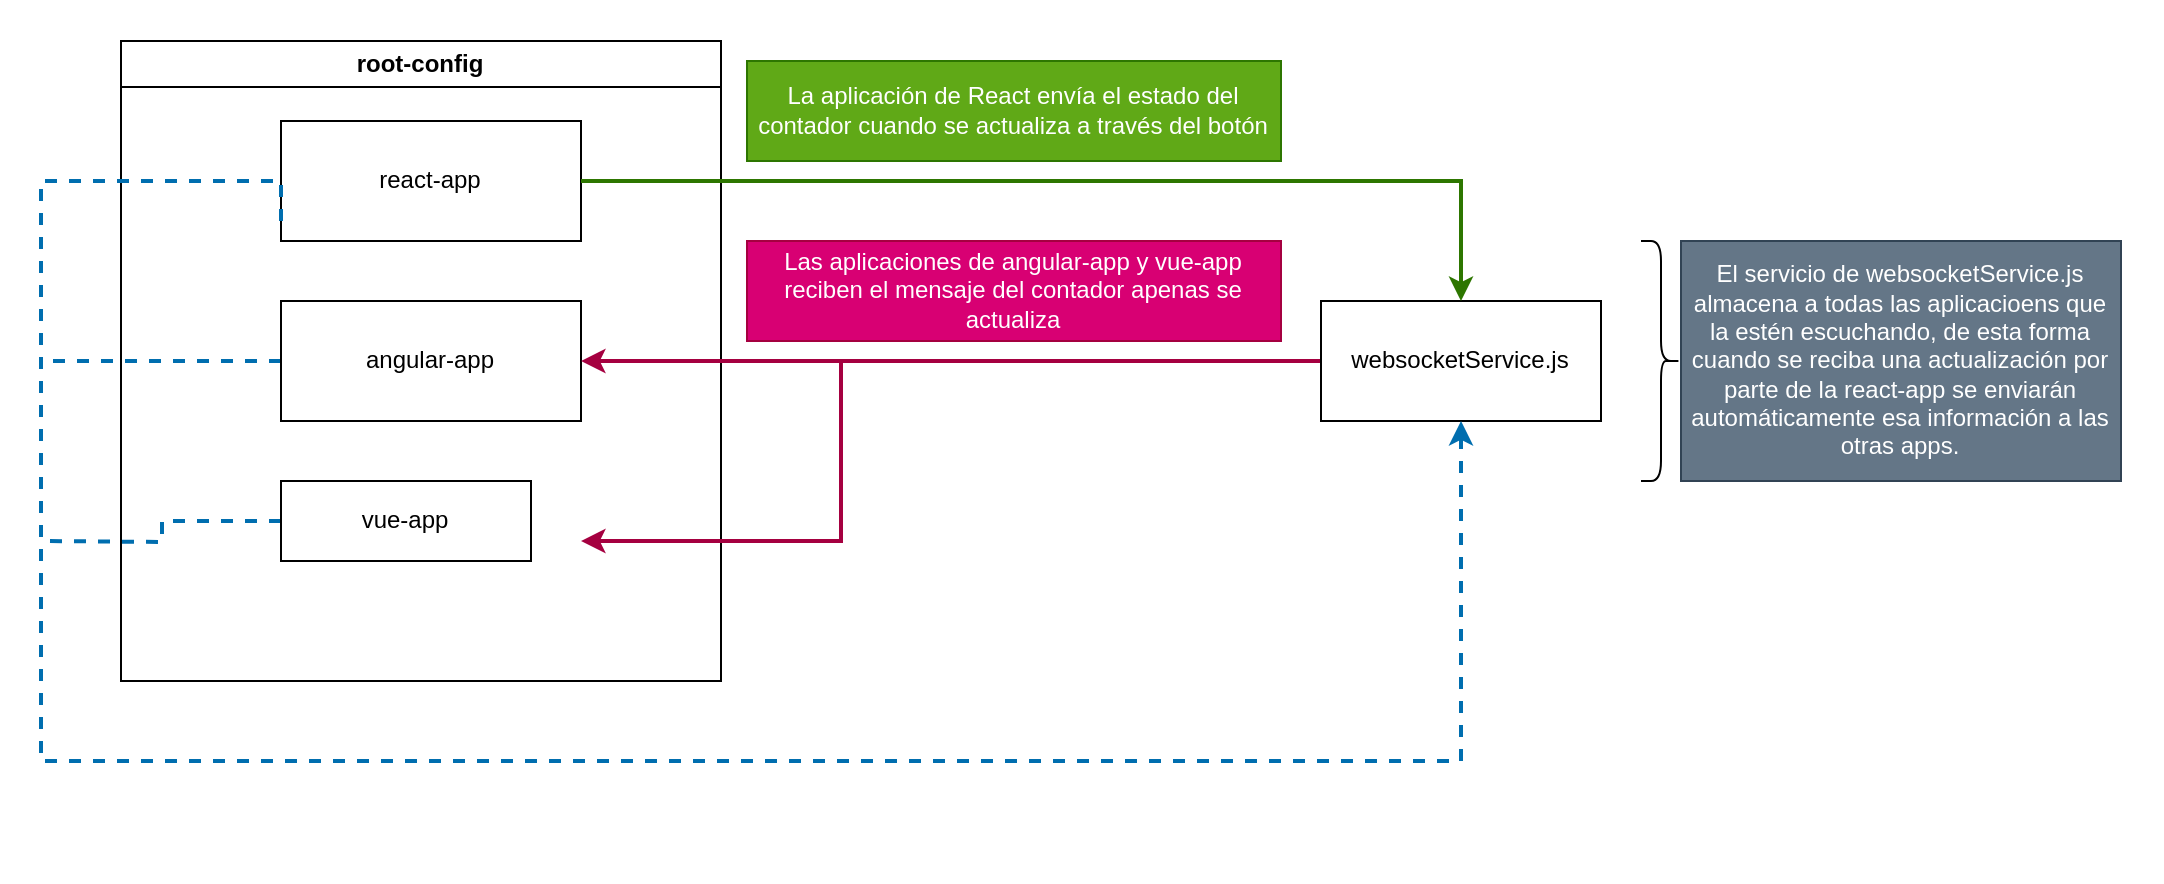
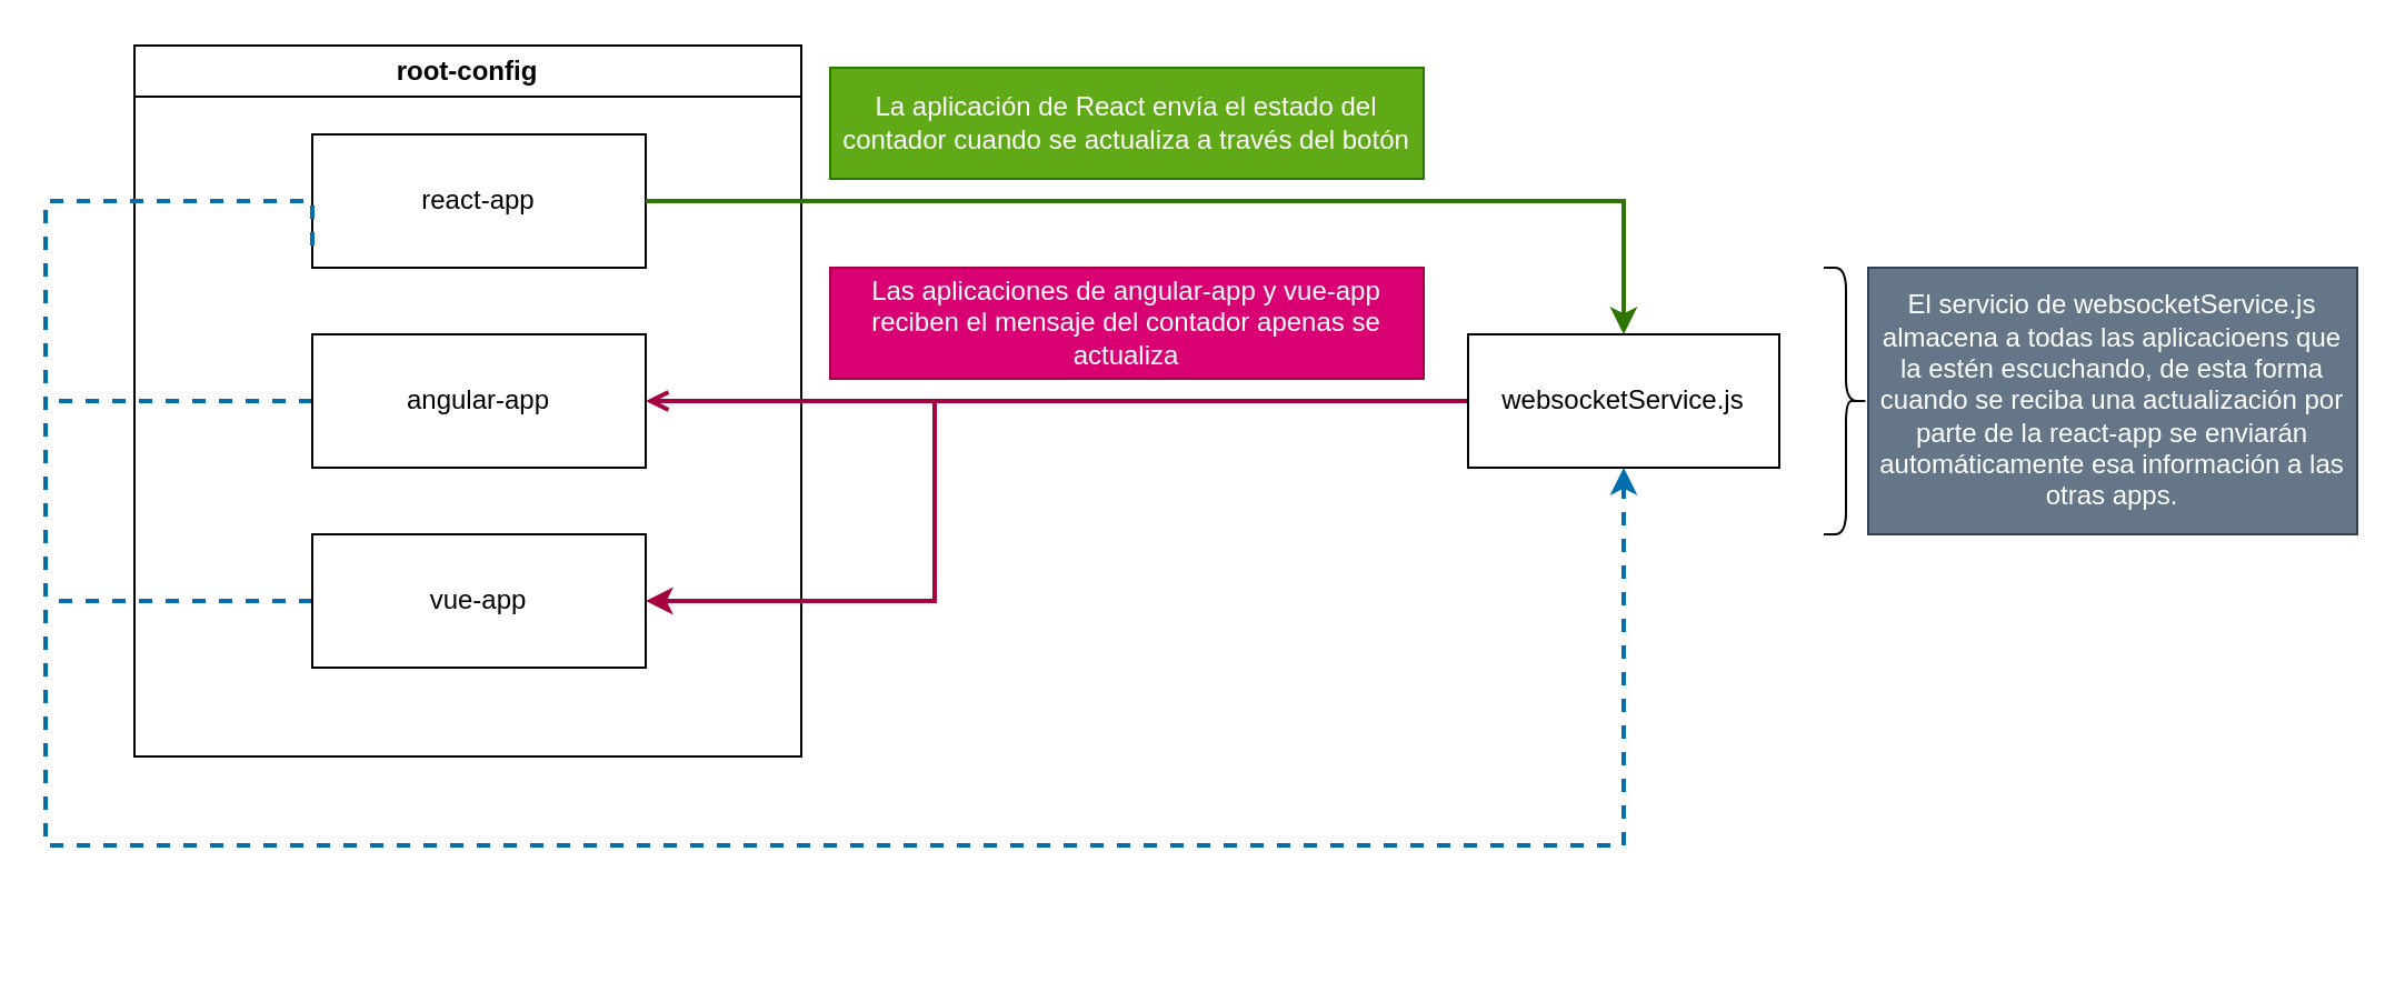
  <mxCell id="0" />
  <mxCell id="1" parent="0" />
  <mxCell id="2" value="" style="group" vertex="1" connectable="0" parent="1"><mxGeometry x="20" y="20" width="1040" height="400" as="geometry" /></mxCell>
  <mxCell id="3" value="root-config" style="swimlane;whiteSpace=wrap;html=1;" vertex="1" parent="2"><mxGeometry x="40" width="300" height="320" as="geometry" /></mxCell>
  <mxCell id="4" value="react-app" style="rounded=0;whiteSpace=wrap;html=1;" vertex="1" parent="3"><mxGeometry x="80" y="40" width="150" height="60" as="geometry" /></mxCell>
  <mxCell id="5" style="edgeStyle=orthogonalEdgeStyle;rounded=0;orthogonalLoop=1;jettySize=auto;html=1;exitX=0;exitY=0.5;exitDx=0;exitDy=0;endArrow=none;endFill=0;dashed=1;fillColor=#1ba1e2;strokeColor=#006EAF;strokeWidth=2;" edge="1" parent="3" source="6"><mxGeometry relative="1" as="geometry"><mxPoint x="-40" y="160" as="targetPoint" /></mxGeometry></mxCell>
  <mxCell id="6" value="angular-app" style="rounded=0;whiteSpace=wrap;html=1;" vertex="1" parent="3"><mxGeometry x="80" y="130" width="150" height="60" as="geometry" /></mxCell>
  <mxCell id="7" style="edgeStyle=orthogonalEdgeStyle;rounded=0;orthogonalLoop=1;jettySize=auto;html=1;exitX=0;exitY=0.5;exitDx=0;exitDy=0;endArrow=none;endFill=0;dashed=1;fillColor=#1ba1e2;strokeColor=#006EAF;strokeWidth=2;" edge="1" parent="3" source="8"><mxGeometry relative="1" as="geometry"><mxPoint x="-40" y="250" as="targetPoint" /></mxGeometry></mxCell>
- <mxCell id="8" value="vue-app" style="rounded=0;whiteSpace=wrap;html=1;" vertex="1" parent="3"><mxGeometry x="80" y="220" width="125" height="40" as="geometry" /></mxCell>
- <mxCell id="9" style="rounded=0;orthogonalLoop=1;jettySize=auto;html=1;exitX=0;exitY=0.5;exitDx=0;exitDy=0;entryX=1;entryY=0.5;entryDx=0;entryDy=0;fillColor=#d80073;strokeColor=#A50040;strokeWidth=2;" edge="1" parent="2" source="10" target="6"><mxGeometry relative="1" as="geometry" /></mxCell>
+ <mxCell id="8" value="vue-app" style="rounded=0;whiteSpace=wrap;html=1;" vertex="1" parent="3"><mxGeometry x="80" y="220" width="150" height="60" as="geometry" /></mxCell>
+ <mxCell id="9" style="rounded=0;orthogonalLoop=1;jettySize=auto;html=1;exitX=0;exitY=0.5;exitDx=0;exitDy=0;entryX=1;entryY=0.5;entryDx=0;entryDy=0;fillColor=#d80073;strokeColor=#A50040;strokeWidth=2;endArrow=open;" edge="1" parent="2" source="10" target="6"><mxGeometry relative="1" as="geometry" /></mxCell>
  <mxCell id="10" value="websocketService.js" style="rounded=0;whiteSpace=wrap;html=1;" vertex="1" parent="2"><mxGeometry x="640" y="130" width="140" height="60" as="geometry" /></mxCell>
  <mxCell id="11" style="edgeStyle=orthogonalEdgeStyle;rounded=0;orthogonalLoop=1;jettySize=auto;html=1;exitX=1;exitY=0.5;exitDx=0;exitDy=0;entryX=0.5;entryY=0;entryDx=0;entryDy=0;fillColor=#60a917;strokeColor=#2D7600;strokeWidth=2;" edge="1" parent="2" source="4" target="10"><mxGeometry relative="1" as="geometry" /></mxCell>
  <mxCell id="12" style="rounded=0;orthogonalLoop=1;jettySize=auto;html=1;entryX=1;entryY=0.5;entryDx=0;entryDy=0;fillColor=#d80073;strokeColor=#A50040;strokeWidth=2;" edge="1" parent="2"><mxGeometry relative="1" as="geometry"><mxPoint x="400" y="160" as="sourcePoint" /><mxPoint x="270" y="250" as="targetPoint" /><Array as="points"><mxPoint x="400" y="250" /></Array></mxGeometry></mxCell>
  <mxCell id="13" style="edgeStyle=orthogonalEdgeStyle;rounded=0;orthogonalLoop=1;jettySize=auto;html=1;exitX=0;exitY=0.5;exitDx=0;exitDy=0;entryX=0.5;entryY=1;entryDx=0;entryDy=0;dashed=1;fillColor=#1ba1e2;strokeColor=#006EAF;strokeWidth=2;" edge="1" parent="2" target="10"><mxGeometry relative="1" as="geometry"><mxPoint x="550" y="220" as="targetPoint" /><mxPoint x="120" y="90" as="sourcePoint" /><Array as="points"><mxPoint x="120" y="70" /><mxPoint y="70" /><mxPoint y="360" /><mxPoint x="710" y="360" /></Array></mxGeometry></mxCell>
  <mxCell id="14" value="La aplicación de React envía el estado del contador cuando se actualiza a través del botón" style="text;html=1;align=center;verticalAlign=middle;whiteSpace=wrap;rounded=0;fillColor=#60a917;fontColor=#ffffff;strokeColor=#2D7600;" vertex="1" parent="2"><mxGeometry x="353" y="10" width="267" height="50" as="geometry" /></mxCell>
  <mxCell id="15" value="Las aplicaciones de angular-app y vue-app reciben el mensaje del contador apenas se actualiza" style="text;html=1;align=center;verticalAlign=middle;whiteSpace=wrap;rounded=0;fillColor=#d80073;fontColor=#ffffff;strokeColor=#A50040;" vertex="1" parent="2"><mxGeometry x="353" y="100" width="267" height="50" as="geometry" /></mxCell>
  <mxCell id="16" value="" style="shape=curlyBracket;whiteSpace=wrap;html=1;rounded=1;flipH=1;labelPosition=right;verticalLabelPosition=middle;align=left;verticalAlign=middle;" vertex="1" parent="2"><mxGeometry x="800" y="100" width="20" height="120" as="geometry" /></mxCell>
  <mxCell id="17" value="El servicio de websocketService.js almacena a todas las aplicacioens que la estén escuchando, de esta forma cuando se reciba una actualización por parte de la react-app se enviarán automáticamente esa información a las otras apps." style="text;html=1;align=center;verticalAlign=middle;whiteSpace=wrap;rounded=0;fillColor=#647687;fontColor=#ffffff;strokeColor=#314354;" vertex="1" parent="2"><mxGeometry x="820" y="100" width="220" height="120" as="geometry" /></mxCell>
